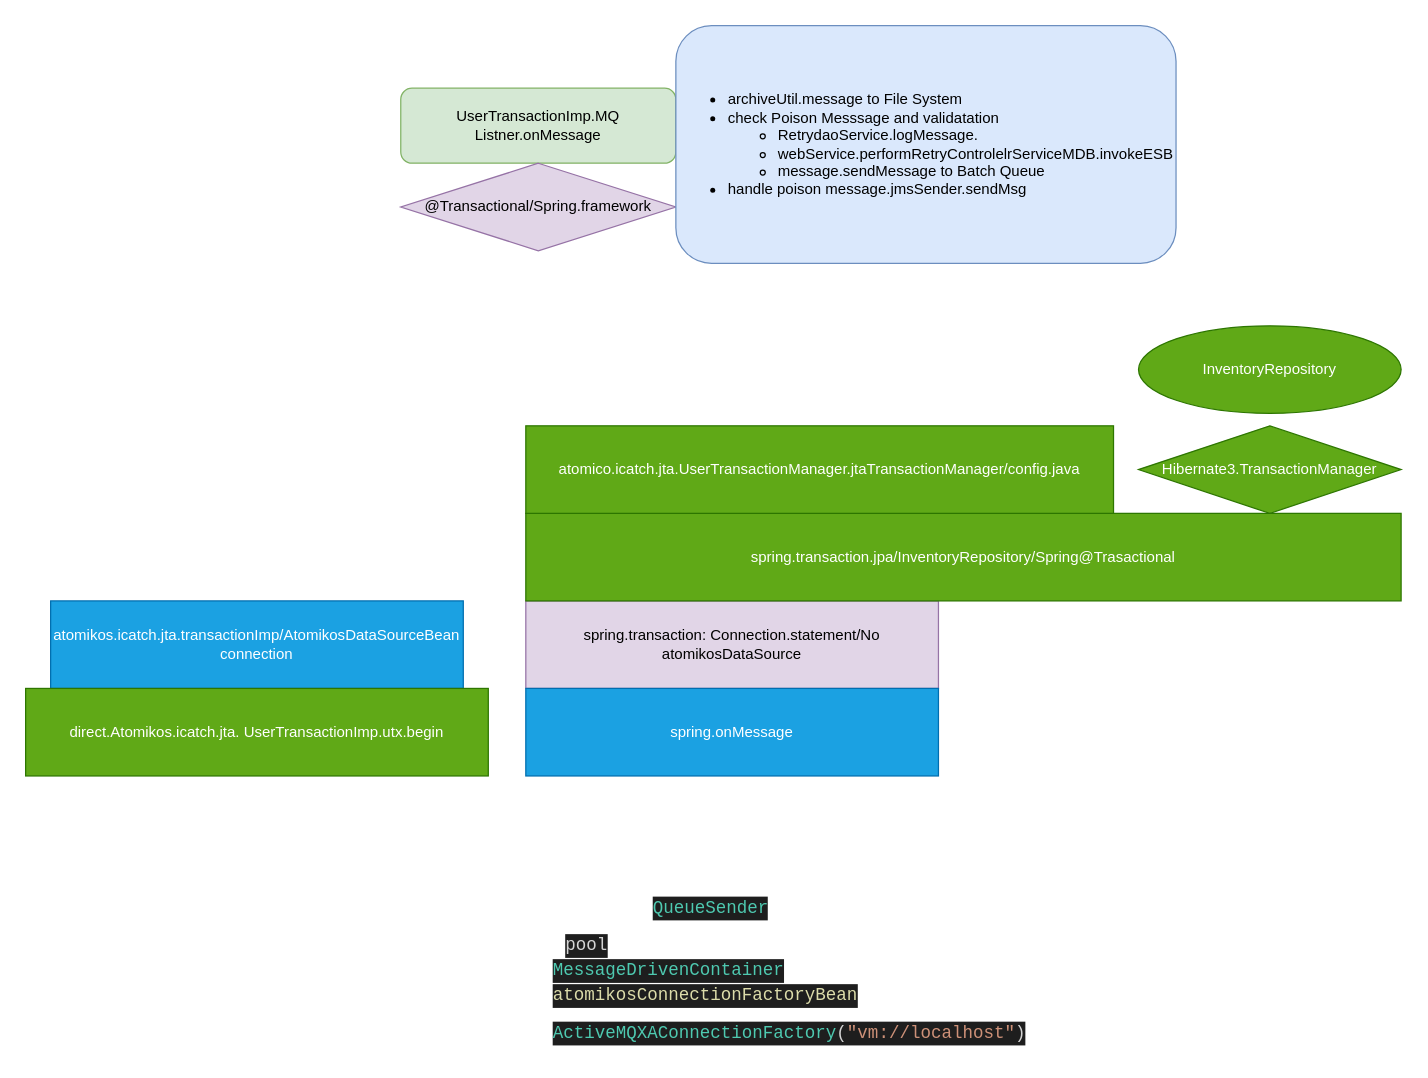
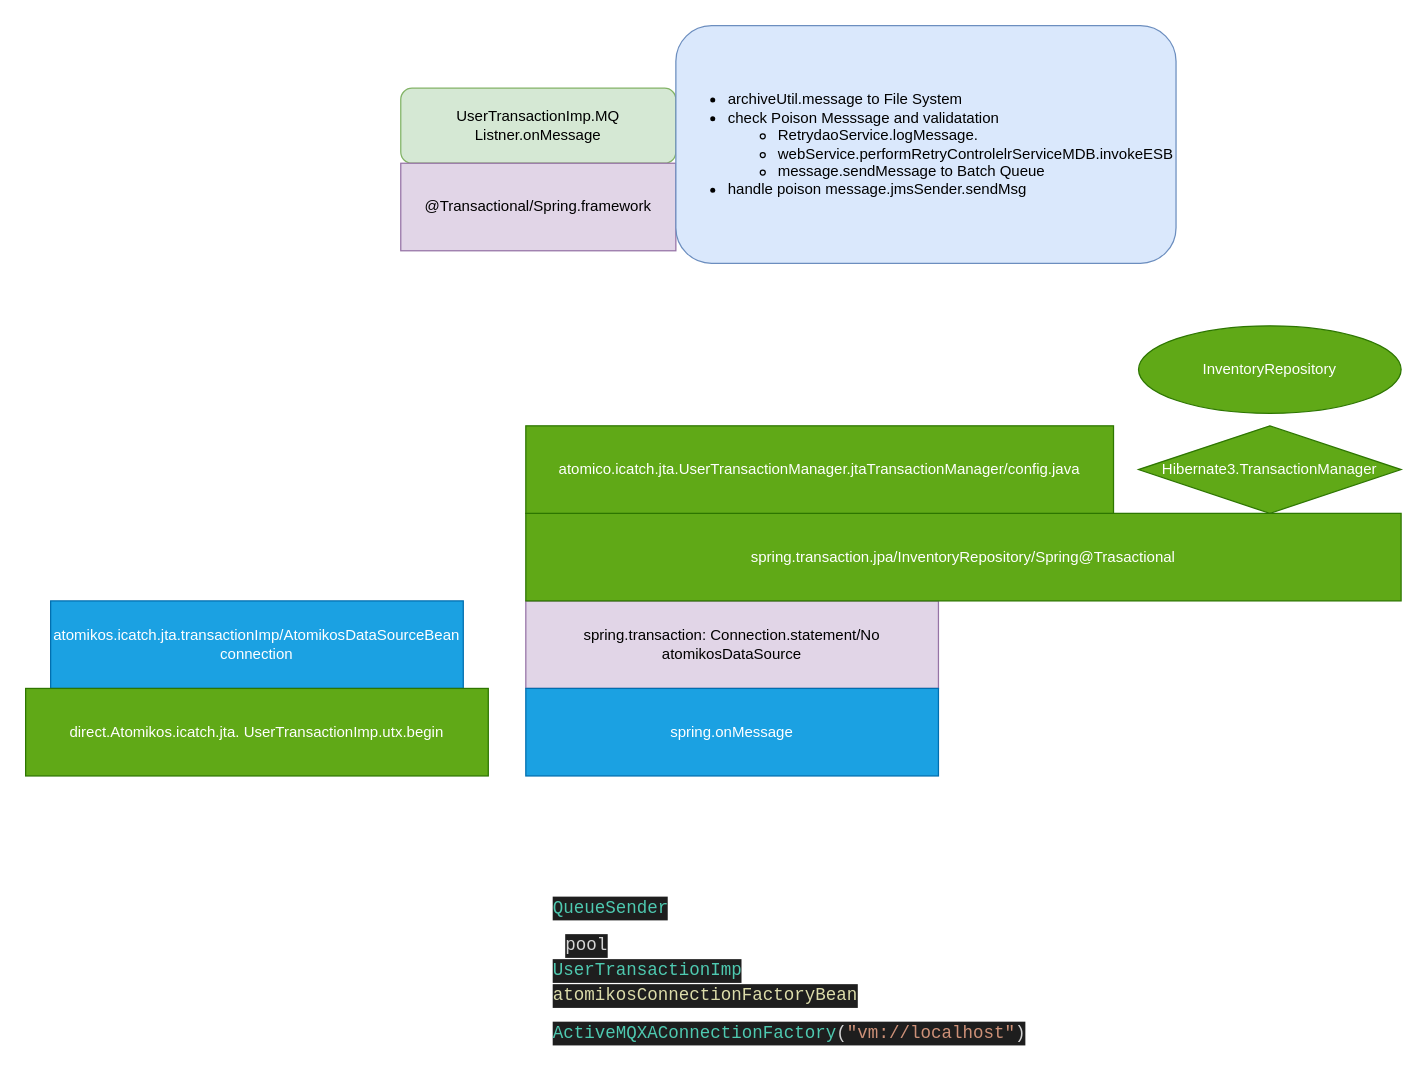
  <mxCell id="0" />
  <mxCell id="1" parent="0" />
  <mxCell id="2" value="UserTransactionImp.MQ Listner.onMessage" style="rounded=1;whiteSpace=wrap;html=1;fillColor=#d5e8d4;strokeColor=#82b366;" vertex="1" parent="1"><mxGeometry x="320" y="70" width="220" height="60" as="geometry" /></mxCell>
- <mxCell id="3" value="@Transactional/Spring.framework" style="rhombus;html=1;fillColor=#e1d5e7;strokeColor=#9673a6;whiteSpace=wrap;" vertex="1" parent="1"><mxGeometry x="320" y="130" width="220" height="70" as="geometry" /></mxCell>
+ <mxCell id="3" value="@Transactional/Spring.framework" style="rounded=0;html=1;fillColor=#e1d5e7;strokeColor=#9673a6;whiteSpace=wrap;" vertex="1" parent="1"><mxGeometry x="320" y="130" width="220" height="70" as="geometry" /></mxCell>
  <mxCell id="4" value="&lt;ul&gt;&lt;li&gt;archiveUtil.message to File System&lt;/li&gt;&lt;li&gt;check Poison Messsage and validatation&lt;/li&gt;&lt;ul&gt;&lt;li&gt;RetrydaoService.logMessage.&lt;/li&gt;&lt;li&gt;webService.performRetryControlelrServiceMDB.invokeESB&lt;/li&gt;&lt;li&gt;message.sendMessage to Batch Queue&lt;/li&gt;&lt;/ul&gt;&lt;li&gt;handle poison message.jmsSender.sendMsg&lt;/li&gt;&lt;/ul&gt;" style="rounded=1;whiteSpace=wrap;html=1;align=left;verticalAlign=middle;fillColor=#dae8fc;strokeColor=#6c8ebf;" vertex="1" parent="1"><mxGeometry x="540" y="20" width="400" height="190" as="geometry" /></mxCell>
  <mxCell id="5" value="atomikos.icatch.jta.transactionImp/AtomikosDataSourceBean&lt;br&gt;connection" style="rounded=0;html=1;fillColor=#1ba1e2;strokeColor=#006EAF;align=center;whiteSpace=wrap;fontColor=#ffffff;" vertex="1" parent="1"><mxGeometry x="40" y="480" width="330" height="70" as="geometry" /></mxCell>
  <mxCell id="6" value="spring.transaction: Connection.statement/No atomikosDataSource" style="rounded=0;html=1;fillColor=#e1d5e7;strokeColor=#9673a6;whiteSpace=wrap;" vertex="1" parent="1"><mxGeometry x="420" y="480" width="330" height="70" as="geometry" /></mxCell>
  <mxCell id="7" value="spring.transaction.jpa/InventoryRepository/Spring@Trasactional" style="rounded=0;html=1;fillColor=#60a917;strokeColor=#2D7600;whiteSpace=wrap;fontColor=#ffffff;" vertex="1" parent="1"><mxGeometry x="420" y="410" width="700" height="70" as="geometry" /></mxCell>
  <mxCell id="8" value="spring.onMessage" style="rounded=0;html=1;fillColor=#1ba1e2;strokeColor=#006EAF;align=center;whiteSpace=wrap;fontColor=#ffffff;" vertex="1" parent="1"><mxGeometry x="420" y="550" width="330" height="70" as="geometry" /></mxCell>
  <mxCell id="9" value="direct.Atomikos.icatch.jta. UserTransactionImp.utx.begin" style="rounded=0;html=1;fillColor=#60a917;strokeColor=#2D7600;align=center;whiteSpace=wrap;fontColor=#ffffff;" vertex="1" parent="1"><mxGeometry x="20" y="550" width="370" height="70" as="geometry" /></mxCell>
  <mxCell id="10" value="Hibernate3.TransactionManager" style="rhombus;html=1;fillColor=#60a917;strokeColor=#2D7600;whiteSpace=wrap;fontColor=#ffffff;" vertex="1" parent="1"><mxGeometry x="910" y="340" width="210" height="70" as="geometry" /></mxCell>
  <mxCell id="11" value="atomico.icatch.jta.UserTransactionManager.jtaTransactionManager/config.java" style="rounded=0;html=1;fillColor=#60a917;strokeColor=#2D7600;whiteSpace=wrap;fontColor=#ffffff;" vertex="1" parent="1"><mxGeometry x="420" y="340" width="470" height="70" as="geometry" /></mxCell>
  <mxCell id="12" value="InventoryRepository" style="ellipse;html=1;fillColor=#60a917;strokeColor=#2D7600;whiteSpace=wrap;fontColor=#ffffff;" vertex="1" parent="1"><mxGeometry x="910" y="260" width="210" height="70" as="geometry" /></mxCell>
- <mxCell id="13" value="&lt;div style=&quot;color: rgb(212, 212, 212); background-color: rgb(30, 30, 30); font-family: consolas, &amp;quot;courier new&amp;quot;, monospace; font-weight: normal; font-size: 14px; line-height: 19px;&quot;&gt;&lt;div&gt;&lt;span style=&quot;color: #4ec9b0&quot;&gt;MessageDrivenContainer&lt;/span&gt;&lt;/div&gt;&lt;/div&gt;" style="text;whiteSpace=wrap;html=1;" vertex="1" parent="1"><mxGeometry x="440" y="760" width="190" height="30" as="geometry" /></mxCell>
+ <mxCell id="13" value="&lt;div style=&quot;color: rgb(212, 212, 212); background-color: rgb(30, 30, 30); font-family: consolas, &amp;quot;courier new&amp;quot;, monospace; font-weight: normal; font-size: 14px; line-height: 19px;&quot;&gt;&lt;div&gt;&lt;span style=&quot;color: #4ec9b0&quot;&gt;UserTransactionImp&lt;/span&gt;&lt;/div&gt;&lt;/div&gt;" style="text;whiteSpace=wrap;html=1;" vertex="1" parent="1"><mxGeometry x="440" y="760" width="190" height="30" as="geometry" /></mxCell>
  <mxCell id="14" value="&lt;div style=&quot;color: rgb(212, 212, 212); background-color: rgb(30, 30, 30); font-family: consolas, &amp;quot;courier new&amp;quot;, monospace; font-weight: normal; font-size: 14px; line-height: 19px;&quot;&gt;&lt;div&gt;&lt;span style=&quot;color: #dcdcaa&quot;&gt;atomikosConnectionFactoryBean&lt;/span&gt;&lt;/div&gt;&lt;/div&gt;" style="text;whiteSpace=wrap;html=1;" vertex="1" parent="1"><mxGeometry x="440" y="780" width="250" height="30" as="geometry" /></mxCell>
  <mxCell id="15" value="&lt;div style=&quot;color: rgb(212, 212, 212); background-color: rgb(30, 30, 30); font-family: consolas, &amp;quot;courier new&amp;quot;, monospace; font-weight: normal; font-size: 14px; line-height: 19px;&quot;&gt;&lt;div&gt;&lt;span style=&quot;color: #4ec9b0&quot;&gt;ActiveMQXAConnectionFactory&lt;/span&gt;&lt;span style=&quot;color: #d4d4d4&quot;&gt;(&lt;/span&gt;&lt;span style=&quot;color: #ce9178&quot;&gt;&quot;vm://localhost&quot;&lt;/span&gt;&lt;span style=&quot;color: #d4d4d4&quot;&gt;)&lt;/span&gt;&lt;/div&gt;&lt;/div&gt;" style="text;whiteSpace=wrap;html=1;" vertex="1" parent="1"><mxGeometry x="440" y="810" width="370" height="30" as="geometry" /></mxCell>
- <mxCell id="16" value="&lt;div style=&quot;color: rgb(212, 212, 212); background-color: rgb(30, 30, 30); font-family: consolas, &amp;quot;courier new&amp;quot;, monospace; font-weight: normal; font-size: 14px; line-height: 19px;&quot;&gt;&lt;div&gt;&lt;span style=&quot;color: #4ec9b0&quot;&gt;QueueSender&lt;/span&gt;&lt;/div&gt;&lt;/div&gt;" style="text;whiteSpace=wrap;html=1;" vertex="1" parent="1"><mxGeometry x="520" y="710" width="110" height="30" as="geometry" /></mxCell>
+ <mxCell id="16" value="&lt;div style=&quot;color: rgb(212, 212, 212); background-color: rgb(30, 30, 30); font-family: consolas, &amp;quot;courier new&amp;quot;, monospace; font-weight: normal; font-size: 14px; line-height: 19px;&quot;&gt;&lt;div&gt;&lt;span style=&quot;color: #4ec9b0&quot;&gt;QueueSender&lt;/span&gt;&lt;/div&gt;&lt;/div&gt;" style="text;whiteSpace=wrap;html=1;" vertex="1" parent="1"><mxGeometry x="440" y="710" width="110" height="30" as="geometry" /></mxCell>
  <mxCell id="17" value="&lt;div style=&quot;color: rgb(212, 212, 212); background-color: rgb(30, 30, 30); font-family: consolas, &amp;quot;courier new&amp;quot;, monospace; font-weight: normal; font-size: 14px; line-height: 19px;&quot;&gt;&lt;div&gt;&lt;span style=&quot;color: #d4d4d4&quot;&gt;pool&lt;/span&gt;&lt;/div&gt;&lt;/div&gt;" style="text;whiteSpace=wrap;html=1;" vertex="1" parent="1"><mxGeometry x="450" y="740" width="60" height="30" as="geometry" /></mxCell>
